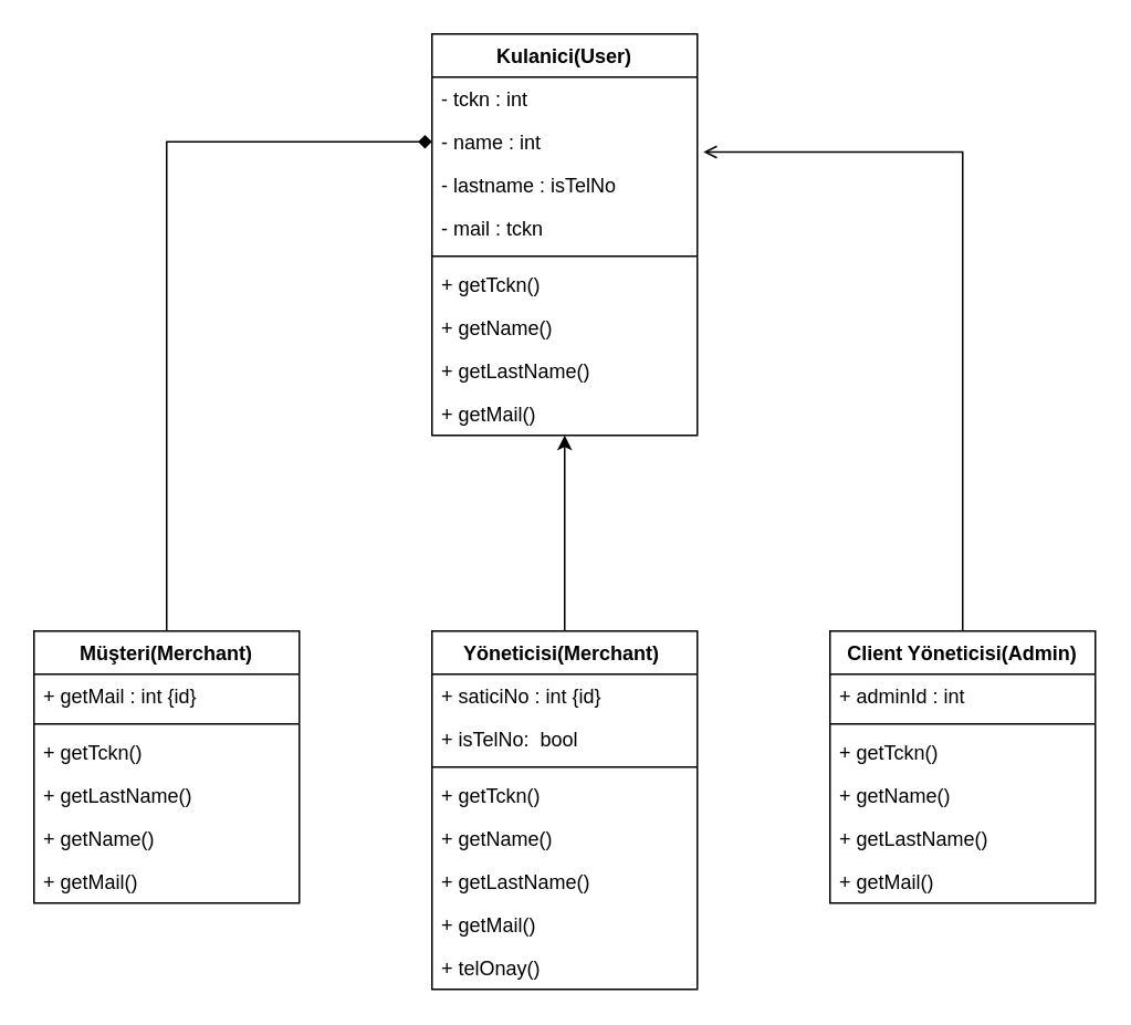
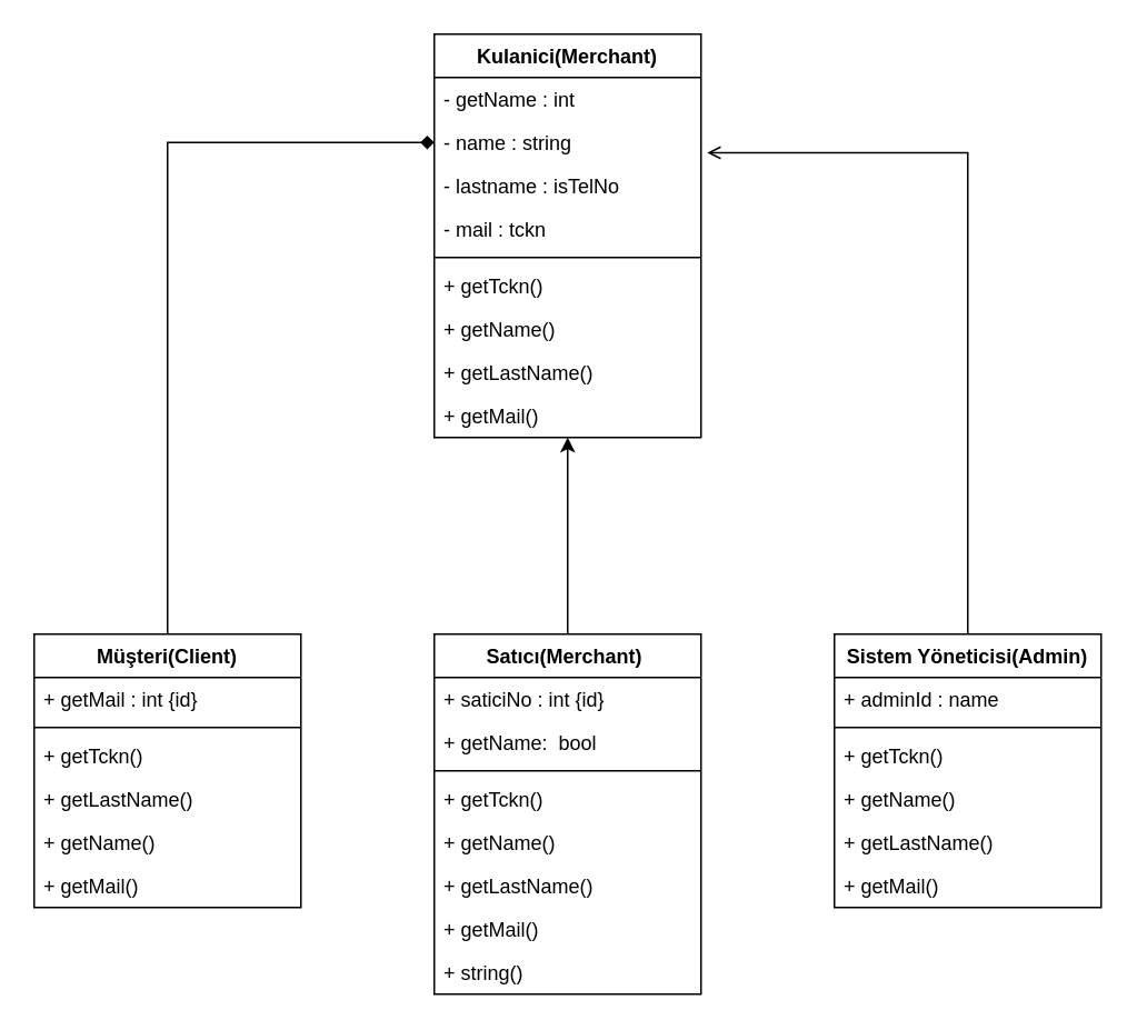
  <mxCell id="0" />
  <mxCell id="1" parent="0" />
- <mxCell id="2" value="Kulanici(User)" style="swimlane;fontStyle=1;align=center;verticalAlign=top;childLayout=stackLayout;horizontal=1;startSize=26;horizontalStack=0;resizeParent=1;resizeParentMax=0;resizeLast=0;collapsible=1;marginBottom=0;fontFamily=Helvetica;fontSize=12;fontColor=default;strokeColor=default;fillColor=none;" vertex="1" parent="1"><mxGeometry x="260" y="20" width="160" height="242" as="geometry" /></mxCell>
- <mxCell id="3" value="- tckn : int" style="text;strokeColor=none;fillColor=none;align=left;verticalAlign=top;spacingLeft=4;spacingRight=4;overflow=hidden;rotatable=0;points=[[0,0.5],[1,0.5]];portConstraint=eastwest;" vertex="1" parent="2"><mxGeometry y="26" width="160" height="26" as="geometry" /></mxCell>
- <mxCell id="4" value="- name : int" style="text;strokeColor=none;fillColor=none;align=left;verticalAlign=top;spacingLeft=4;spacingRight=4;overflow=hidden;rotatable=0;points=[[0,0.5],[1,0.5]];portConstraint=eastwest;" vertex="1" parent="2"><mxGeometry y="52" width="160" height="26" as="geometry" /></mxCell>
+ <mxCell id="2" value="Kulanici(Merchant)" style="swimlane;fontStyle=1;align=center;verticalAlign=top;childLayout=stackLayout;horizontal=1;startSize=26;horizontalStack=0;resizeParent=1;resizeParentMax=0;resizeLast=0;collapsible=1;marginBottom=0;fontFamily=Helvetica;fontSize=12;fontColor=default;strokeColor=default;fillColor=none;" vertex="1" parent="1"><mxGeometry x="260" y="20" width="160" height="242" as="geometry" /></mxCell>
+ <mxCell id="3" value="- getName : int" style="text;strokeColor=none;fillColor=none;align=left;verticalAlign=top;spacingLeft=4;spacingRight=4;overflow=hidden;rotatable=0;points=[[0,0.5],[1,0.5]];portConstraint=eastwest;" vertex="1" parent="2"><mxGeometry y="26" width="160" height="26" as="geometry" /></mxCell>
+ <mxCell id="4" value="- name : string" style="text;strokeColor=none;fillColor=none;align=left;verticalAlign=top;spacingLeft=4;spacingRight=4;overflow=hidden;rotatable=0;points=[[0,0.5],[1,0.5]];portConstraint=eastwest;" vertex="1" parent="2"><mxGeometry y="52" width="160" height="26" as="geometry" /></mxCell>
  <mxCell id="5" value="- lastname : isTelNo" style="text;strokeColor=none;fillColor=none;align=left;verticalAlign=top;spacingLeft=4;spacingRight=4;overflow=hidden;rotatable=0;points=[[0,0.5],[1,0.5]];portConstraint=eastwest;" vertex="1" parent="2"><mxGeometry y="78" width="160" height="26" as="geometry" /></mxCell>
  <mxCell id="6" value="- mail : tckn" style="text;strokeColor=none;fillColor=none;align=left;verticalAlign=top;spacingLeft=4;spacingRight=4;overflow=hidden;rotatable=0;points=[[0,0.5],[1,0.5]];portConstraint=eastwest;fontFamily=Helvetica;fontSize=12;fontColor=default;startSize=26;" vertex="1" parent="2"><mxGeometry y="104" width="160" height="26" as="geometry" /></mxCell>
  <mxCell id="7" value="" style="line;strokeWidth=1;fillColor=none;align=left;verticalAlign=middle;spacingTop=-1;spacingLeft=3;spacingRight=3;rotatable=0;labelPosition=right;points=[];portConstraint=eastwest;fontFamily=Helvetica;fontSize=12;fontColor=default;startSize=26;" vertex="1" parent="2"><mxGeometry y="130" width="160" height="8" as="geometry" /></mxCell>
  <mxCell id="8" value="+ getTckn()" style="text;strokeColor=none;fillColor=none;align=left;verticalAlign=top;spacingLeft=4;spacingRight=4;overflow=hidden;rotatable=0;points=[[0,0.5],[1,0.5]];portConstraint=eastwest;fontFamily=Helvetica;fontSize=12;fontColor=default;startSize=26;" vertex="1" parent="2"><mxGeometry y="138" width="160" height="26" as="geometry" /></mxCell>
  <mxCell id="9" value="+ getName()" style="text;strokeColor=none;fillColor=none;align=left;verticalAlign=top;spacingLeft=4;spacingRight=4;overflow=hidden;rotatable=0;points=[[0,0.5],[1,0.5]];portConstraint=eastwest;fontFamily=Helvetica;fontSize=12;fontColor=default;startSize=26;" vertex="1" parent="2"><mxGeometry y="164" width="160" height="26" as="geometry" /></mxCell>
  <mxCell id="10" value="+ getLastName() " style="text;strokeColor=none;fillColor=none;align=left;verticalAlign=top;spacingLeft=4;spacingRight=4;overflow=hidden;rotatable=0;points=[[0,0.5],[1,0.5]];portConstraint=eastwest;fontFamily=Helvetica;fontSize=12;fontColor=default;startSize=26;" vertex="1" parent="2"><mxGeometry y="190" width="160" height="26" as="geometry" /></mxCell>
  <mxCell id="11" value="+ getMail()" style="text;strokeColor=none;fillColor=none;align=left;verticalAlign=top;spacingLeft=4;spacingRight=4;overflow=hidden;rotatable=0;points=[[0,0.5],[1,0.5]];portConstraint=eastwest;fontFamily=Helvetica;fontSize=12;fontColor=default;startSize=26;" vertex="1" parent="2"><mxGeometry y="216" width="160" height="26" as="geometry" /></mxCell>
  <mxCell id="12" value="" style="edgeStyle=orthogonalEdgeStyle;rounded=0;orthogonalLoop=1;jettySize=auto;html=1;fontFamily=Helvetica;fontSize=12;fontColor=default;startSize=26;entryX=0;entryY=0.5;entryDx=0;entryDy=0;endArrow=diamond;" edge="1" parent="1" source="13" target="4"><mxGeometry relative="1" as="geometry"><mxPoint x="240" y="90" as="targetPoint" /></mxGeometry></mxCell>
- <mxCell id="13" value="Müşteri(Merchant)" style="swimlane;fontStyle=1;align=center;verticalAlign=top;childLayout=stackLayout;horizontal=1;startSize=26;horizontalStack=0;resizeParent=1;resizeParentMax=0;resizeLast=0;collapsible=1;marginBottom=0;fontFamily=Helvetica;fontSize=12;fontColor=default;strokeColor=default;fillColor=none;" vertex="1" parent="1"><mxGeometry x="20" y="380" width="160" height="164" as="geometry" /></mxCell>
+ <mxCell id="13" value="Müşteri(Client)" style="swimlane;fontStyle=1;align=center;verticalAlign=top;childLayout=stackLayout;horizontal=1;startSize=26;horizontalStack=0;resizeParent=1;resizeParentMax=0;resizeLast=0;collapsible=1;marginBottom=0;fontFamily=Helvetica;fontSize=12;fontColor=default;strokeColor=default;fillColor=none;" vertex="1" parent="1"><mxGeometry x="20" y="380" width="160" height="164" as="geometry" /></mxCell>
  <mxCell id="14" value="+ getMail : int {id}" style="text;strokeColor=none;fillColor=none;align=left;verticalAlign=top;spacingLeft=4;spacingRight=4;overflow=hidden;rotatable=0;points=[[0,0.5],[1,0.5]];portConstraint=eastwest;" vertex="1" parent="13"><mxGeometry y="26" width="160" height="26" as="geometry" /></mxCell>
  <mxCell id="15" value="" style="line;strokeWidth=1;fillColor=none;align=left;verticalAlign=middle;spacingTop=-1;spacingLeft=3;spacingRight=3;rotatable=0;labelPosition=right;points=[];portConstraint=eastwest;fontFamily=Helvetica;fontSize=12;fontColor=default;startSize=26;" vertex="1" parent="13"><mxGeometry y="52" width="160" height="8" as="geometry" /></mxCell>
  <mxCell id="16" value="+ getTckn()" style="text;strokeColor=none;fillColor=none;align=left;verticalAlign=top;spacingLeft=4;spacingRight=4;overflow=hidden;rotatable=0;points=[[0,0.5],[1,0.5]];portConstraint=eastwest;fontFamily=Helvetica;fontSize=12;fontColor=default;startSize=26;" vertex="1" parent="13"><mxGeometry y="60" width="160" height="26" as="geometry" /></mxCell>
  <mxCell id="17" value="+ getLastName() " style="text;strokeColor=none;fillColor=none;align=left;verticalAlign=top;spacingLeft=4;spacingRight=4;overflow=hidden;rotatable=0;points=[[0,0.5],[1,0.5]];portConstraint=eastwest;fontFamily=Helvetica;fontSize=12;fontColor=default;startSize=26;" vertex="1" parent="13"><mxGeometry y="86" width="160" height="26" as="geometry" /></mxCell>
  <mxCell id="18" value="+ getName()" style="text;strokeColor=none;fillColor=none;align=left;verticalAlign=top;spacingLeft=4;spacingRight=4;overflow=hidden;rotatable=0;points=[[0,0.5],[1,0.5]];portConstraint=eastwest;fontFamily=Helvetica;fontSize=12;fontColor=default;startSize=26;" vertex="1" parent="13"><mxGeometry y="112" width="160" height="26" as="geometry" /></mxCell>
  <mxCell id="19" value="+ getMail()" style="text;strokeColor=none;fillColor=none;align=left;verticalAlign=top;spacingLeft=4;spacingRight=4;overflow=hidden;rotatable=0;points=[[0,0.5],[1,0.5]];portConstraint=eastwest;fontFamily=Helvetica;fontSize=12;fontColor=default;startSize=26;" vertex="1" parent="13"><mxGeometry y="138" width="160" height="26" as="geometry" /></mxCell>
  <mxCell id="20" value="" style="edgeStyle=orthogonalEdgeStyle;rounded=0;orthogonalLoop=1;jettySize=auto;html=1;fontFamily=Helvetica;fontSize=12;fontColor=default;startSize=26;" edge="1" parent="1" source="21" target="11"><mxGeometry relative="1" as="geometry"><Array as="points"><mxPoint x="340" y="300" /><mxPoint x="340" y="300" /></Array></mxGeometry></mxCell>
- <mxCell id="21" value="Yöneticisi(Merchant) " style="swimlane;fontStyle=1;align=center;verticalAlign=top;childLayout=stackLayout;horizontal=1;startSize=26;horizontalStack=0;resizeParent=1;resizeParentMax=0;resizeLast=0;collapsible=1;marginBottom=0;fontFamily=Helvetica;fontSize=12;fontColor=default;strokeColor=default;fillColor=none;" vertex="1" parent="1"><mxGeometry x="260" y="380" width="160" height="216" as="geometry" /></mxCell>
+ <mxCell id="21" value="Satıcı(Merchant) " style="swimlane;fontStyle=1;align=center;verticalAlign=top;childLayout=stackLayout;horizontal=1;startSize=26;horizontalStack=0;resizeParent=1;resizeParentMax=0;resizeLast=0;collapsible=1;marginBottom=0;fontFamily=Helvetica;fontSize=12;fontColor=default;strokeColor=default;fillColor=none;" vertex="1" parent="1"><mxGeometry x="260" y="380" width="160" height="216" as="geometry" /></mxCell>
  <mxCell id="22" value="+ saticiNo : int {id}" style="text;strokeColor=none;fillColor=none;align=left;verticalAlign=top;spacingLeft=4;spacingRight=4;overflow=hidden;rotatable=0;points=[[0,0.5],[1,0.5]];portConstraint=eastwest;fontFamily=Helvetica;fontSize=12;fontColor=default;startSize=26;" vertex="1" parent="21"><mxGeometry y="26" width="160" height="26" as="geometry" /></mxCell>
- <mxCell id="23" value="+ isTelNo:  bool" style="text;strokeColor=none;fillColor=none;align=left;verticalAlign=top;spacingLeft=4;spacingRight=4;overflow=hidden;rotatable=0;points=[[0,0.5],[1,0.5]];portConstraint=eastwest;fontFamily=Helvetica;fontSize=12;fontColor=default;startSize=26;" vertex="1" parent="21"><mxGeometry y="52" width="160" height="26" as="geometry" /></mxCell>
+ <mxCell id="23" value="+ getName:  bool" style="text;strokeColor=none;fillColor=none;align=left;verticalAlign=top;spacingLeft=4;spacingRight=4;overflow=hidden;rotatable=0;points=[[0,0.5],[1,0.5]];portConstraint=eastwest;fontFamily=Helvetica;fontSize=12;fontColor=default;startSize=26;" vertex="1" parent="21"><mxGeometry y="52" width="160" height="26" as="geometry" /></mxCell>
  <mxCell id="24" value="" style="line;strokeWidth=1;fillColor=none;align=left;verticalAlign=middle;spacingTop=-1;spacingLeft=3;spacingRight=3;rotatable=0;labelPosition=right;points=[];portConstraint=eastwest;fontFamily=Helvetica;fontSize=12;fontColor=default;startSize=26;" vertex="1" parent="21"><mxGeometry y="78" width="160" height="8" as="geometry" /></mxCell>
  <mxCell id="25" value="+ getTckn()" style="text;strokeColor=none;fillColor=none;align=left;verticalAlign=top;spacingLeft=4;spacingRight=4;overflow=hidden;rotatable=0;points=[[0,0.5],[1,0.5]];portConstraint=eastwest;fontFamily=Helvetica;fontSize=12;fontColor=default;startSize=26;" vertex="1" parent="21"><mxGeometry y="86" width="160" height="26" as="geometry" /></mxCell>
  <mxCell id="26" value="+ getName()" style="text;strokeColor=none;fillColor=none;align=left;verticalAlign=top;spacingLeft=4;spacingRight=4;overflow=hidden;rotatable=0;points=[[0,0.5],[1,0.5]];portConstraint=eastwest;fontFamily=Helvetica;fontSize=12;fontColor=default;startSize=26;" vertex="1" parent="21"><mxGeometry y="112" width="160" height="26" as="geometry" /></mxCell>
  <mxCell id="27" value="+ getLastName() " style="text;strokeColor=none;fillColor=none;align=left;verticalAlign=top;spacingLeft=4;spacingRight=4;overflow=hidden;rotatable=0;points=[[0,0.5],[1,0.5]];portConstraint=eastwest;fontFamily=Helvetica;fontSize=12;fontColor=default;startSize=26;" vertex="1" parent="21"><mxGeometry y="138" width="160" height="26" as="geometry" /></mxCell>
  <mxCell id="28" value="+ getMail()" style="text;strokeColor=none;fillColor=none;align=left;verticalAlign=top;spacingLeft=4;spacingRight=4;overflow=hidden;rotatable=0;points=[[0,0.5],[1,0.5]];portConstraint=eastwest;fontFamily=Helvetica;fontSize=12;fontColor=default;startSize=26;" vertex="1" parent="21"><mxGeometry y="164" width="160" height="26" as="geometry" /></mxCell>
- <mxCell id="29" value="+ telOnay()" style="text;strokeColor=none;fillColor=none;align=left;verticalAlign=top;spacingLeft=4;spacingRight=4;overflow=hidden;rotatable=0;points=[[0,0.5],[1,0.5]];portConstraint=eastwest;fontFamily=Helvetica;fontSize=12;fontColor=default;startSize=26;" vertex="1" parent="21"><mxGeometry y="190" width="160" height="26" as="geometry" /></mxCell>
+ <mxCell id="29" value="+ string()" style="text;strokeColor=none;fillColor=none;align=left;verticalAlign=top;spacingLeft=4;spacingRight=4;overflow=hidden;rotatable=0;points=[[0,0.5],[1,0.5]];portConstraint=eastwest;fontFamily=Helvetica;fontSize=12;fontColor=default;startSize=26;" vertex="1" parent="21"><mxGeometry y="190" width="160" height="26" as="geometry" /></mxCell>
  <mxCell id="30" value="" style="edgeStyle=orthogonalEdgeStyle;rounded=0;orthogonalLoop=1;jettySize=auto;html=1;fontFamily=Helvetica;fontSize=12;fontColor=default;startSize=26;entryX=1.023;entryY=0.737;entryDx=0;entryDy=0;entryPerimeter=0;endArrow=open;" edge="1" parent="1" source="31" target="4"><mxGeometry relative="1" as="geometry"><mxPoint x="580" y="218" as="targetPoint" /></mxGeometry></mxCell>
- <mxCell id="31" value="Client Yöneticisi(Admin)" style="swimlane;fontStyle=1;align=center;verticalAlign=top;childLayout=stackLayout;horizontal=1;startSize=26;horizontalStack=0;resizeParent=1;resizeParentMax=0;resizeLast=0;collapsible=1;marginBottom=0;fontFamily=Helvetica;fontSize=12;fontColor=default;strokeColor=default;fillColor=none;" vertex="1" parent="1"><mxGeometry x="500" y="380" width="160" height="164" as="geometry" /></mxCell>
- <mxCell id="32" value="+ adminId : int" style="text;strokeColor=none;fillColor=none;align=left;verticalAlign=top;spacingLeft=4;spacingRight=4;overflow=hidden;rotatable=0;points=[[0,0.5],[1,0.5]];portConstraint=eastwest;fontFamily=Helvetica;fontSize=12;fontColor=default;startSize=26;" vertex="1" parent="31"><mxGeometry y="26" width="160" height="26" as="geometry" /></mxCell>
+ <mxCell id="31" value="Sistem Yöneticisi(Admin)" style="swimlane;fontStyle=1;align=center;verticalAlign=top;childLayout=stackLayout;horizontal=1;startSize=26;horizontalStack=0;resizeParent=1;resizeParentMax=0;resizeLast=0;collapsible=1;marginBottom=0;fontFamily=Helvetica;fontSize=12;fontColor=default;strokeColor=default;fillColor=none;" vertex="1" parent="1"><mxGeometry x="500" y="380" width="160" height="164" as="geometry" /></mxCell>
+ <mxCell id="32" value="+ adminId : name" style="text;strokeColor=none;fillColor=none;align=left;verticalAlign=top;spacingLeft=4;spacingRight=4;overflow=hidden;rotatable=0;points=[[0,0.5],[1,0.5]];portConstraint=eastwest;fontFamily=Helvetica;fontSize=12;fontColor=default;startSize=26;" vertex="1" parent="31"><mxGeometry y="26" width="160" height="26" as="geometry" /></mxCell>
  <mxCell id="33" value="" style="line;strokeWidth=1;fillColor=none;align=left;verticalAlign=middle;spacingTop=-1;spacingLeft=3;spacingRight=3;rotatable=0;labelPosition=right;points=[];portConstraint=eastwest;fontFamily=Helvetica;fontSize=12;fontColor=default;startSize=26;" vertex="1" parent="31"><mxGeometry y="52" width="160" height="8" as="geometry" /></mxCell>
  <mxCell id="34" value="+ getTckn()" style="text;strokeColor=none;fillColor=none;align=left;verticalAlign=top;spacingLeft=4;spacingRight=4;overflow=hidden;rotatable=0;points=[[0,0.5],[1,0.5]];portConstraint=eastwest;fontFamily=Helvetica;fontSize=12;fontColor=default;startSize=26;" vertex="1" parent="31"><mxGeometry y="60" width="160" height="26" as="geometry" /></mxCell>
  <mxCell id="35" value="+ getName()" style="text;strokeColor=none;fillColor=none;align=left;verticalAlign=top;spacingLeft=4;spacingRight=4;overflow=hidden;rotatable=0;points=[[0,0.5],[1,0.5]];portConstraint=eastwest;fontFamily=Helvetica;fontSize=12;fontColor=default;startSize=26;" vertex="1" parent="31"><mxGeometry y="86" width="160" height="26" as="geometry" /></mxCell>
  <mxCell id="36" value="+ getLastName() " style="text;strokeColor=none;fillColor=none;align=left;verticalAlign=top;spacingLeft=4;spacingRight=4;overflow=hidden;rotatable=0;points=[[0,0.5],[1,0.5]];portConstraint=eastwest;fontFamily=Helvetica;fontSize=12;fontColor=default;startSize=26;" vertex="1" parent="31"><mxGeometry y="112" width="160" height="26" as="geometry" /></mxCell>
  <mxCell id="37" value="+ getMail()" style="text;strokeColor=none;fillColor=none;align=left;verticalAlign=top;spacingLeft=4;spacingRight=4;overflow=hidden;rotatable=0;points=[[0,0.5],[1,0.5]];portConstraint=eastwest;fontFamily=Helvetica;fontSize=12;fontColor=default;startSize=26;" vertex="1" parent="31"><mxGeometry y="138" width="160" height="26" as="geometry" /></mxCell>
